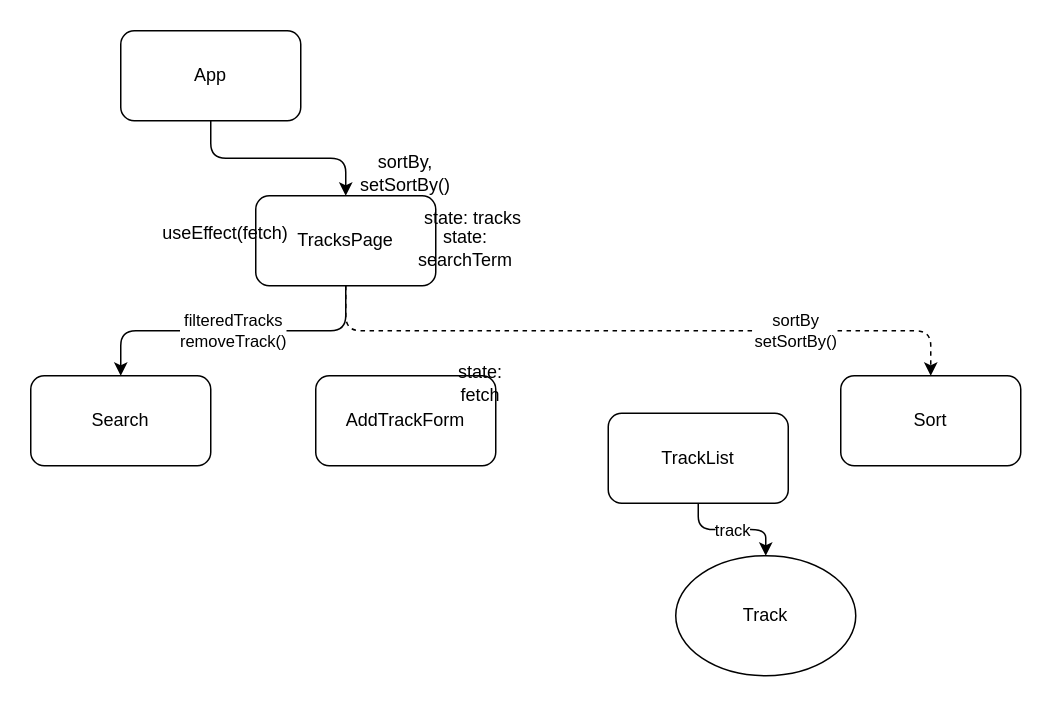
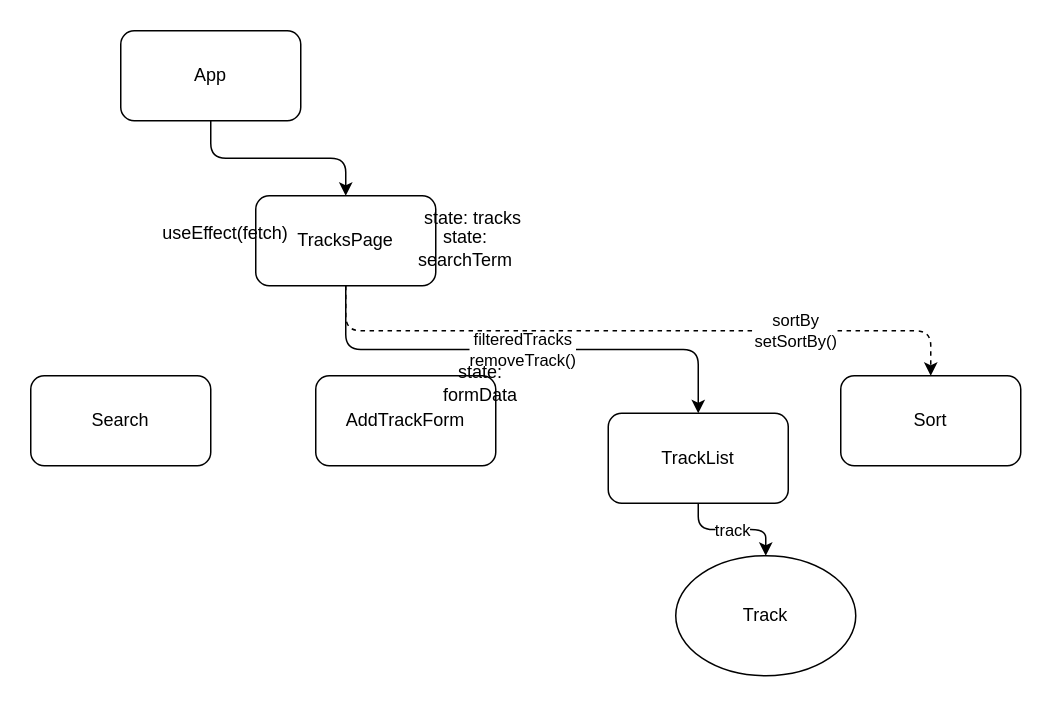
  <mxCell id="0" />
  <mxCell id="1" parent="0" />
  <mxCell id="2" style="edgeStyle=orthogonalEdgeStyle;html=1;exitX=0.5;exitY=1;exitDx=0;exitDy=0;entryX=0.5;entryY=0;entryDx=0;entryDy=0;" parent="1" source="3" target="6" edge="1"><mxGeometry relative="1" as="geometry" /></mxCell>
  <mxCell id="3" value="App" style="rounded=1;whiteSpace=wrap;html=1;" parent="1" vertex="1"><mxGeometry x="80" y="20" width="120" height="60" as="geometry" /></mxCell>
- <mxCell id="4" value="filteredTracks&lt;br&gt;removeTrack()" style="edgeStyle=orthogonalEdgeStyle;html=1;exitX=0.5;exitY=1;exitDx=0;exitDy=0;" parent="1" source="6" target="7" edge="1"><mxGeometry relative="1" as="geometry" /></mxCell>
+ <mxCell id="4" value="filteredTracks&lt;br&gt;removeTrack()" style="edgeStyle=orthogonalEdgeStyle;html=1;exitX=0.5;exitY=1;exitDx=0;exitDy=0;" parent="1" source="6" target="10" edge="1"><mxGeometry relative="1" as="geometry" /></mxCell>
  <mxCell id="5" value="sortBy&lt;br&gt;setSortBy()" style="edgeStyle=orthogonalEdgeStyle;html=1;exitX=0.5;exitY=1;exitDx=0;exitDy=0;dashed=1;" edge="1" parent="1" source="6" target="16"><mxGeometry x="0.467" relative="1" as="geometry"><mxPoint as="offset" /></mxGeometry></mxCell>
  <mxCell id="6" value="TracksPage" style="rounded=1;whiteSpace=wrap;html=1;" parent="1" vertex="1"><mxGeometry x="170" y="130" width="120" height="60" as="geometry" /></mxCell>
  <mxCell id="7" value="Search" style="rounded=1;whiteSpace=wrap;html=1;" parent="1" vertex="1"><mxGeometry x="20" y="250" width="120" height="60" as="geometry" /></mxCell>
  <mxCell id="8" value="AddTrackForm" style="rounded=1;whiteSpace=wrap;html=1;" parent="1" vertex="1"><mxGeometry x="210" y="250" width="120" height="60" as="geometry" /></mxCell>
  <mxCell id="9" value="track" style="edgeStyle=orthogonalEdgeStyle;html=1;exitX=0.5;exitY=1;exitDx=0;exitDy=0;entryX=0.5;entryY=0;entryDx=0;entryDy=0;" parent="1" source="10" target="11" edge="1"><mxGeometry relative="1" as="geometry" /></mxCell>
  <mxCell id="10" value="TrackList" style="rounded=1;whiteSpace=wrap;html=1;" parent="1" vertex="1"><mxGeometry x="405" y="275" width="120" height="60" as="geometry" /></mxCell>
  <mxCell id="11" value="Track" style="ellipse;whiteSpace=wrap;html=1;" parent="1" vertex="1"><mxGeometry x="450" y="370" width="120" height="80" as="geometry" /></mxCell>
  <mxCell id="12" value="state: tracks" style="text;html=1;strokeColor=none;fillColor=none;align=center;verticalAlign=middle;whiteSpace=wrap;rounded=0;" parent="1" vertex="1"><mxGeometry x="260" y="130" width="110" height="30" as="geometry" /></mxCell>
  <mxCell id="13" value="state: searchTerm" style="text;html=1;strokeColor=none;fillColor=none;align=center;verticalAlign=middle;whiteSpace=wrap;rounded=0;" parent="1" vertex="1"><mxGeometry x="280" y="150" width="60" height="30" as="geometry" /></mxCell>
  <mxCell id="14" value="useEffect(fetch)" style="text;html=1;strokeColor=none;fillColor=none;align=center;verticalAlign=middle;whiteSpace=wrap;rounded=0;" parent="1" vertex="1"><mxGeometry x="120" y="140" width="60" height="30" as="geometry" /></mxCell>
- <mxCell id="15" value="state: fetch" style="text;html=1;strokeColor=none;fillColor=none;align=center;verticalAlign=middle;whiteSpace=wrap;rounded=0;" parent="1" vertex="1"><mxGeometry x="290" y="240" width="60" height="30" as="geometry" /></mxCell>
+ <mxCell id="15" value="state: formData" style="text;html=1;strokeColor=none;fillColor=none;align=center;verticalAlign=middle;whiteSpace=wrap;rounded=0;" parent="1" vertex="1"><mxGeometry x="290" y="240" width="60" height="30" as="geometry" /></mxCell>
  <mxCell id="16" value="Sort" style="rounded=1;whiteSpace=wrap;html=1;" vertex="1" parent="1"><mxGeometry x="560" y="250" width="120" height="60" as="geometry" /></mxCell>
- <mxCell id="17" value="sortBy, setSortBy()" style="text;html=1;strokeColor=none;fillColor=none;align=center;verticalAlign=middle;whiteSpace=wrap;rounded=0;" vertex="1" parent="1"><mxGeometry x="240" y="100" width="60" height="30" as="geometry" /></mxCell>
